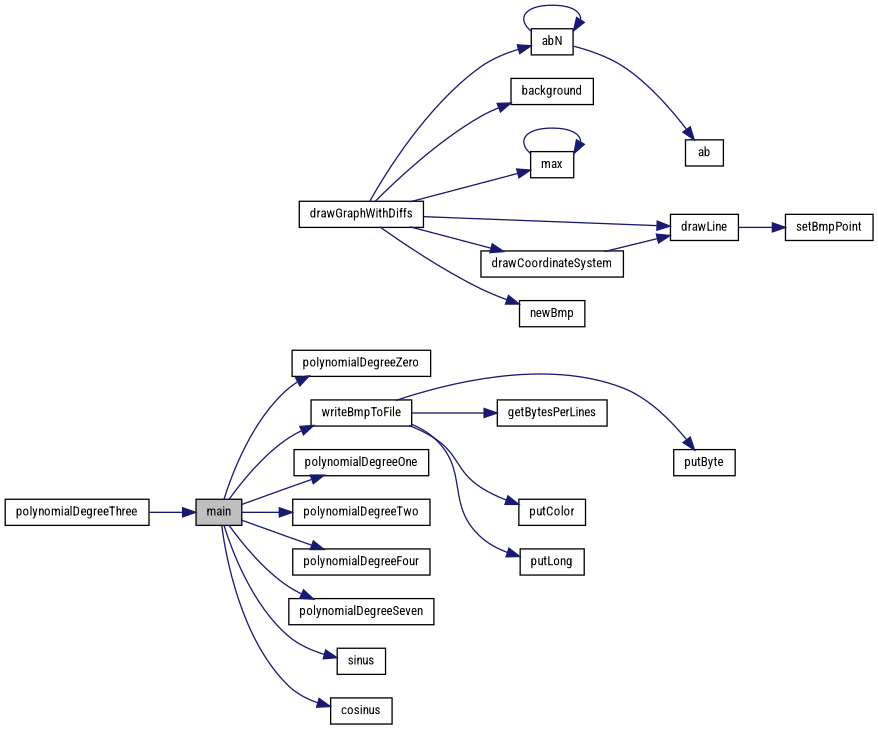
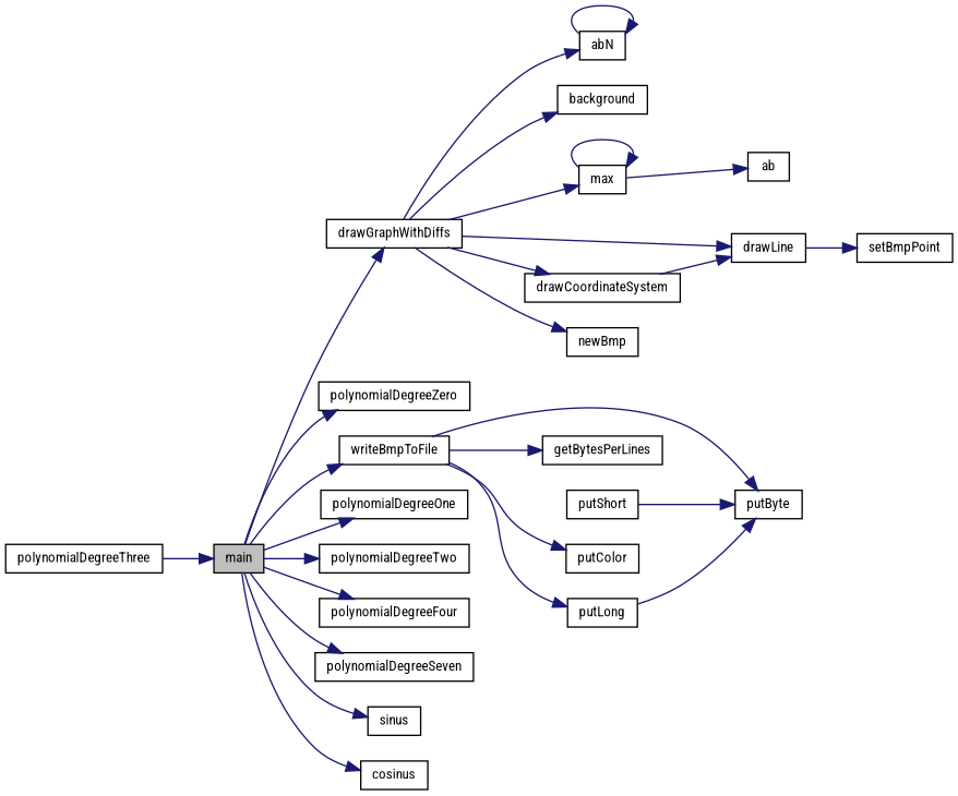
  digraph {
    fontname="Roboto Condensed"
    rankdir=LR
    node [color=black fillcolor=white fontname="Roboto Condensed" fontsize=10 shape=record style=filled]
    edge [color=midnightblue fontname="Roboto Condensed" fontsize=10 labelfontname=Helvetica labelfontsize=10 style=solid]
    n1 [fillcolor=grey75 fontcolor=black height=0.2 label=main width=0.4]
    n2 [height=0.2 label=drawGraphWithDiffs width=0.4]
    n3 [height=0.2 label=polynomialDegreeZero width=0.4]
    n4 [height=0.2 label=writeBmpToFile width=0.4]
    n5 [height=0.2 label=polynomialDegreeOne width=0.4]
    n6 [height=0.2 label=polynomialDegreeTwo width=0.4]
    n7 [height=0.2 label=polynomialDegreeFour width=0.4]
    n8 [height=0.2 label=polynomialDegreeSeven width=0.4]
    n9 [height=0.2 label=sinus width=0.4]
    n10 [height=0.2 label=cosinus width=0.4]
    n11 [height=0.2 label=newBmp width=0.4]
    n12 [height=0.2 label=background width=0.4]
    n13 [height=0.2 label=max width=0.4]
    n14 [height=0.2 label=drawCoordinateSystem width=0.4]
    n15 [height=0.2 label=drawLine width=0.4]
    n16 [height=0.2 label=abN width=0.4]
    n17 [height=0.2 label=putByte width=0.4]
    n18 [height=0.2 label=getBytesPerLines width=0.4]
    n19 [height=0.2 label=putLong width=0.4]
    n20 [height=0.2 label=putColor width=0.4]
    n21 [height=0.2 label=polynomialDegreeThree width=0.4]
    n22 [height=0.2 label=setBmpPoint width=0.4]
    n23 [height=0.2 label=ab width=0.4]
+   n24 [height=0.2 label=putShort width=0.4]
+   n1 -> n2
    n1 -> n3
    n1 -> n4
    n1 -> n5
    n1 -> n6
    n1 -> n7
    n1 -> n8
    n1 -> n9
    n1 -> n10
    n2 -> n11
    n2 -> n12
    n2 -> n13
    n2 -> n14
    n2 -> n15
    n2 -> n16
    n4 -> n17
    n4 -> n18
    n4 -> n19
    n4 -> n20
    n13 -> n13
    n14 -> n15
    n15 -> n22
    n16 -> n16
-   n16 -> n23
+   n13 -> n23
+   n19 -> n17
    n21 -> n1
+   n24 -> n17
  }
